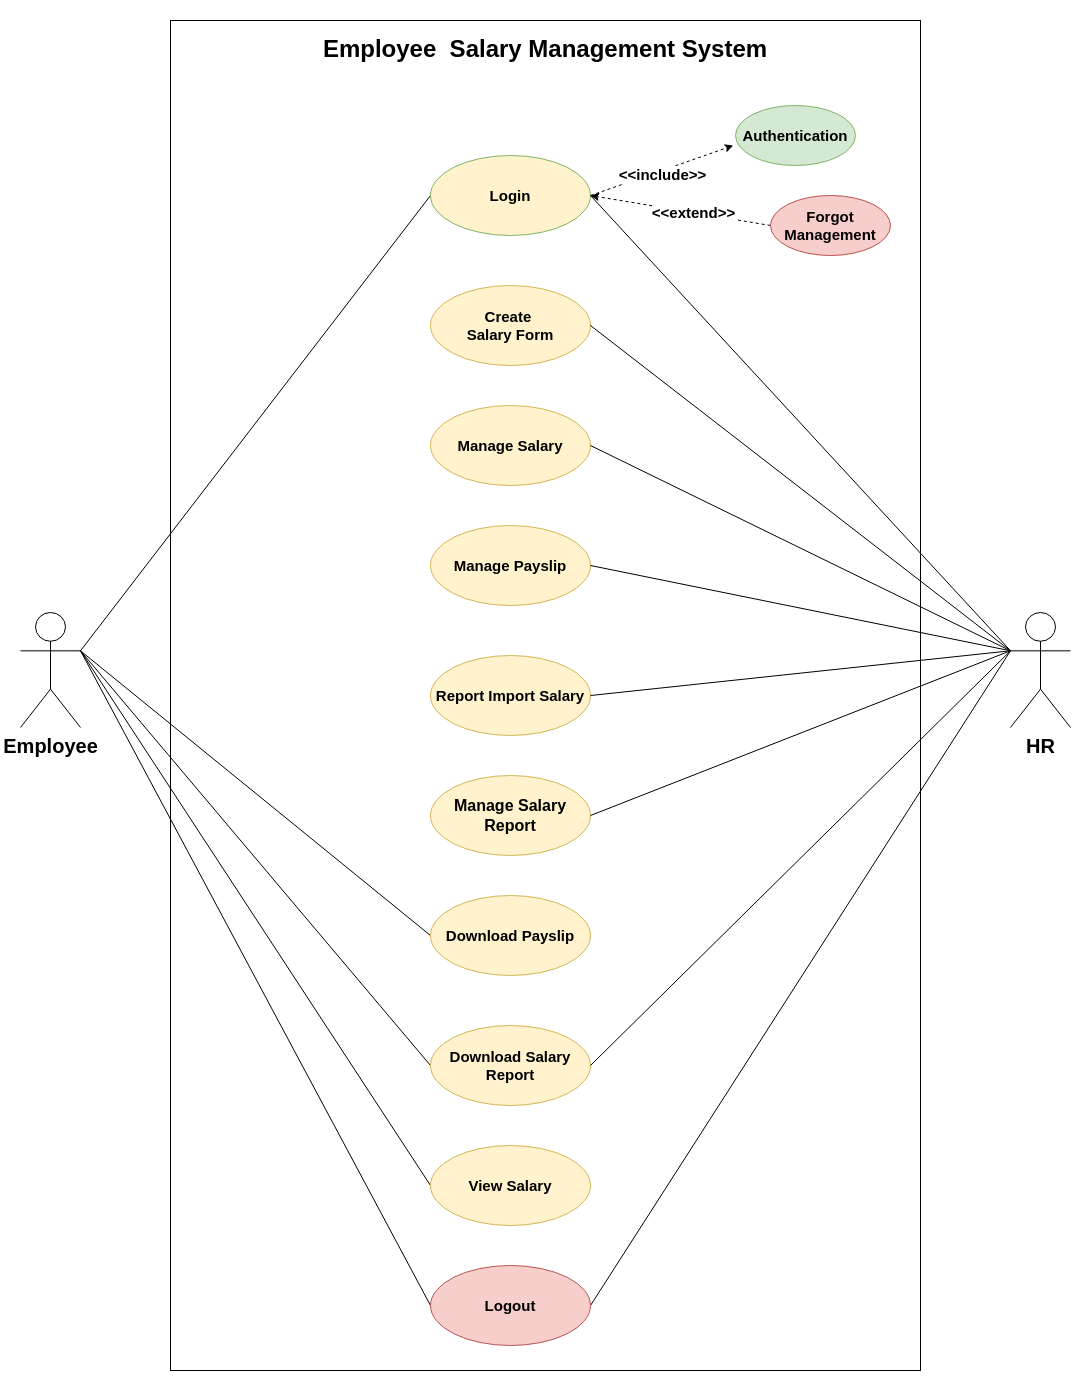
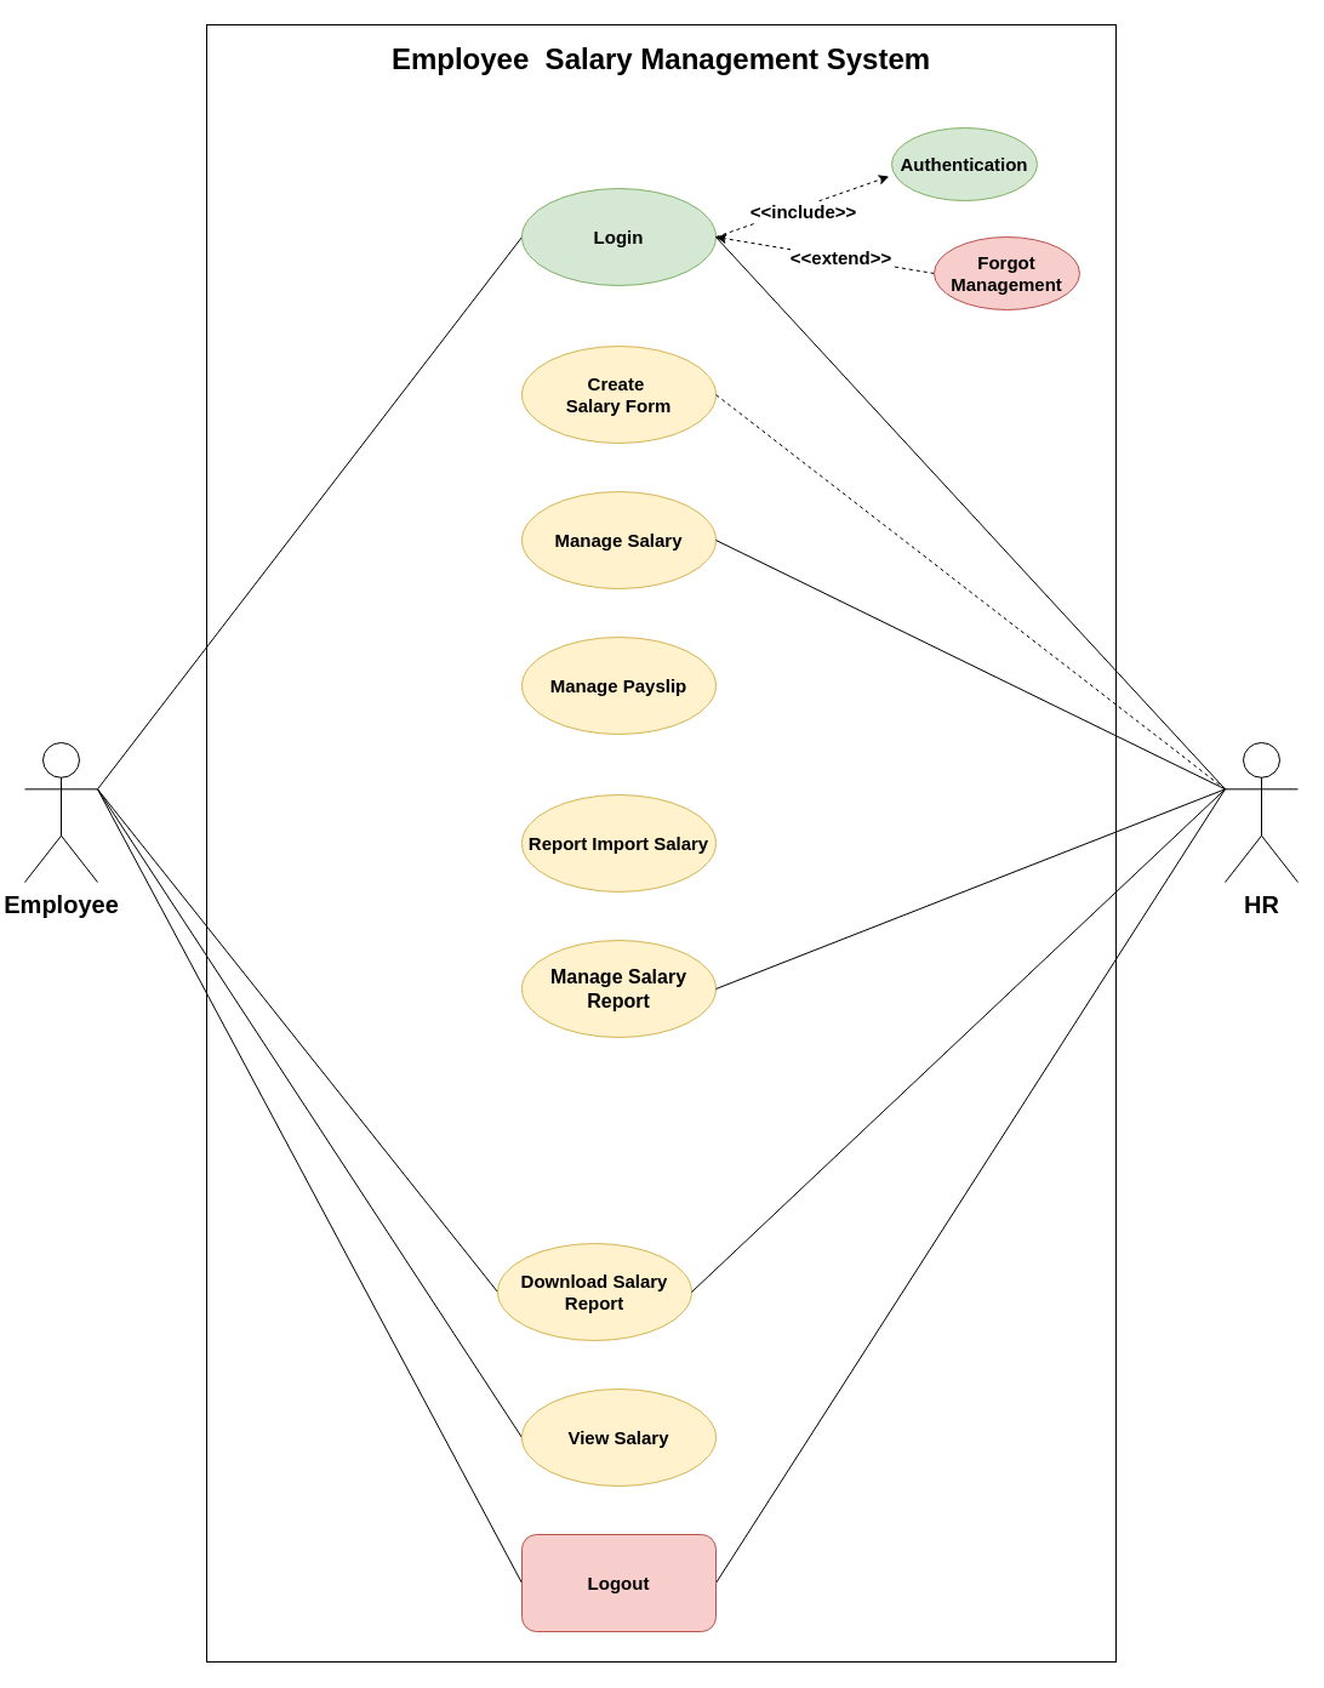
  <mxCell id="0" />
  <mxCell id="1" parent="0" />
  <mxCell id="2" value="" style="rounded=0;whiteSpace=wrap;html=1;" vertex="1" parent="1"><mxGeometry x="170" y="20" width="750" height="1350" as="geometry" /></mxCell>
  <mxCell id="3" value="&lt;font size=&quot;1&quot; style=&quot;&quot;&gt;&lt;b style=&quot;font-size: 20px;&quot;&gt;HR&lt;/b&gt;&lt;/font&gt;" style="shape=umlActor;verticalLabelPosition=bottom;verticalAlign=top;html=1;outlineConnect=0;" vertex="1" parent="1"><mxGeometry x="1010" y="612" width="60" height="115" as="geometry" /></mxCell>
  <mxCell id="4" style="rounded=0;orthogonalLoop=1;jettySize=auto;html=1;exitX=1;exitY=0.333;exitDx=0;exitDy=0;exitPerimeter=0;entryX=0;entryY=0.5;entryDx=0;entryDy=0;startArrow=none;startFill=0;endArrow=none;endFill=0;fontStyle=1;fontSize=15;" edge="1" parent="1" source="9" target="10"><mxGeometry relative="1" as="geometry"><mxPoint x="350" y="265" as="targetPoint" /></mxGeometry></mxCell>
  <mxCell id="5" style="rounded=0;orthogonalLoop=1;jettySize=auto;html=1;exitX=1;exitY=0.333;exitDx=0;exitDy=0;exitPerimeter=0;entryX=0;entryY=0.5;entryDx=0;entryDy=0;endArrow=none;endFill=0;fontStyle=1;fontSize=15;" edge="1" parent="1" source="9" target="27"><mxGeometry relative="1" as="geometry" /></mxCell>
  <mxCell id="6" style="rounded=0;orthogonalLoop=1;jettySize=auto;html=1;exitX=1;exitY=0.333;exitDx=0;exitDy=0;exitPerimeter=0;entryX=0;entryY=0.5;entryDx=0;entryDy=0;endArrow=none;endFill=0;fontStyle=1;fontSize=15;" edge="1" parent="1" source="9" target="17"><mxGeometry relative="1" as="geometry" /></mxCell>
  <mxCell id="7" style="rounded=0;orthogonalLoop=1;jettySize=auto;html=1;exitX=1;exitY=0.333;exitDx=0;exitDy=0;exitPerimeter=0;entryX=0;entryY=0.5;entryDx=0;entryDy=0;endArrow=none;endFill=0;fontStyle=1;fontSize=15;" edge="1" parent="1" source="9" target="18"><mxGeometry relative="1" as="geometry" /></mxCell>
- <mxCell id="8" style="rounded=0;orthogonalLoop=1;jettySize=auto;html=1;exitX=1;exitY=0.333;exitDx=0;exitDy=0;exitPerimeter=0;entryX=0;entryY=0.5;entryDx=0;entryDy=0;endArrow=none;endFill=0;fontStyle=1;fontSize=15;" edge="1" parent="1" source="9" target="16"><mxGeometry relative="1" as="geometry" /></mxCell>
  <mxCell id="9" value="&lt;font style=&quot;font-size: 20px;&quot;&gt;Employee&lt;/font&gt;" style="shape=umlActor;verticalLabelPosition=bottom;verticalAlign=top;html=1;outlineConnect=0;fontStyle=1;fontSize=15;" vertex="1" parent="1"><mxGeometry x="20" y="612" width="60" height="115" as="geometry" /></mxCell>
- <mxCell id="10" value="Login" style="ellipse;whiteSpace=wrap;html=1;fontStyle=1;fontSize=15;fillColor=#fff2cc;strokeColor=#82b366;" vertex="1" parent="1"><mxGeometry x="430" y="155" width="160" height="80" as="geometry" /></mxCell>
+ <mxCell id="10" value="Login" style="ellipse;whiteSpace=wrap;html=1;fontStyle=1;fontSize=15;fillColor=#d5e8d4;strokeColor=#82b366;" vertex="1" parent="1"><mxGeometry x="430" y="155" width="160" height="80" as="geometry" /></mxCell>
  <mxCell id="11" value="Create&amp;nbsp;&lt;br style=&quot;font-size: 15px;&quot;&gt;Salary Form" style="ellipse;whiteSpace=wrap;html=1;fontStyle=1;fontSize=15;fillColor=#fff2cc;strokeColor=#d6b656;" vertex="1" parent="1"><mxGeometry x="430" y="285" width="160" height="80" as="geometry" /></mxCell>
  <mxCell id="12" value="Manage Salary" style="ellipse;whiteSpace=wrap;html=1;fontStyle=1;fontSize=15;fillColor=#fff2cc;strokeColor=#d6b656;" vertex="1" parent="1"><mxGeometry x="430" y="405" width="160" height="80" as="geometry" /></mxCell>
  <mxCell id="13" value="Manage Payslip" style="ellipse;whiteSpace=wrap;html=1;fontStyle=1;fontSize=15;fillColor=#fff2cc;strokeColor=#d6b656;" vertex="1" parent="1"><mxGeometry x="430" y="525" width="160" height="80" as="geometry" /></mxCell>
  <mxCell id="14" value="Report Import Salary" style="ellipse;whiteSpace=wrap;html=1;fontStyle=1;fontSize=15;fillColor=#fff2cc;strokeColor=#d6b656;" vertex="1" parent="1"><mxGeometry x="430" y="655" width="160" height="80" as="geometry" /></mxCell>
  <mxCell id="15" value="&lt;font style=&quot;font-size: 16px;&quot;&gt;Manage Salary Report&lt;/font&gt;" style="ellipse;whiteSpace=wrap;html=1;fontStyle=1;fontSize=15;fillColor=#fff2cc;strokeColor=#d6b656;" vertex="1" parent="1"><mxGeometry x="430" y="775" width="160" height="80" as="geometry" /></mxCell>
- <mxCell id="16" value="Download Payslip" style="ellipse;whiteSpace=wrap;html=1;fontStyle=1;fontSize=15;fillColor=#fff2cc;strokeColor=#d6b656;" vertex="1" parent="1"><mxGeometry x="430" y="895" width="160" height="80" as="geometry" /></mxCell>
- <mxCell id="17" value="Download Salary Report" style="ellipse;whiteSpace=wrap;html=1;fontStyle=1;fontSize=15;fillColor=#fff2cc;strokeColor=#d6b656;" vertex="1" parent="1"><mxGeometry x="430" y="1025" width="160" height="80" as="geometry" /></mxCell>
+ <mxCell id="17" value="Download Salary Report" style="ellipse;whiteSpace=wrap;html=1;fontStyle=1;fontSize=15;fillColor=#fff2cc;strokeColor=#d6b656;" vertex="1" parent="1"><mxGeometry x="410" y="1025" width="160" height="80" as="geometry" /></mxCell>
  <mxCell id="18" value="View Salary" style="ellipse;whiteSpace=wrap;html=1;fontStyle=1;fontSize=15;fillColor=#fff2cc;strokeColor=#d6b656;" vertex="1" parent="1"><mxGeometry x="430" y="1145" width="160" height="80" as="geometry" /></mxCell>
  <mxCell id="19" style="rounded=0;orthogonalLoop=1;jettySize=auto;html=1;exitX=0;exitY=0.333;exitDx=0;exitDy=0;exitPerimeter=0;entryX=1;entryY=0.5;entryDx=0;entryDy=0;endArrow=none;endFill=0;fontStyle=1;fontSize=15;" edge="1" parent="1" source="3" target="27"><mxGeometry relative="1" as="geometry" /></mxCell>
  <mxCell id="20" style="rounded=0;orthogonalLoop=1;jettySize=auto;html=1;exitX=0;exitY=0.333;exitDx=0;exitDy=0;exitPerimeter=0;entryX=1;entryY=0.5;entryDx=0;entryDy=0;endArrow=none;endFill=0;fontStyle=1;fontSize=15;" edge="1" parent="1" source="3" target="10"><mxGeometry relative="1" as="geometry" /></mxCell>
- <mxCell id="21" style="rounded=0;orthogonalLoop=1;jettySize=auto;html=1;exitX=0;exitY=0.333;exitDx=0;exitDy=0;exitPerimeter=0;entryX=1;entryY=0.5;entryDx=0;entryDy=0;endArrow=none;endFill=0;fontStyle=1;fontSize=15;" edge="1" parent="1" source="3" target="11"><mxGeometry relative="1" as="geometry" /></mxCell>
+ <mxCell id="21" style="rounded=0;orthogonalLoop=1;jettySize=auto;html=1;exitX=0;exitY=0.333;exitDx=0;exitDy=0;exitPerimeter=0;entryX=1;entryY=0.5;entryDx=0;entryDy=0;endArrow=none;endFill=0;fontStyle=1;fontSize=15;dashed=1;" edge="1" parent="1" source="3" target="11"><mxGeometry relative="1" as="geometry" /></mxCell>
  <mxCell id="22" style="rounded=0;orthogonalLoop=1;jettySize=auto;html=1;exitX=0;exitY=0.333;exitDx=0;exitDy=0;exitPerimeter=0;entryX=1;entryY=0.5;entryDx=0;entryDy=0;endArrow=none;endFill=0;fontStyle=1;fontSize=15;" edge="1" parent="1" source="3" target="12"><mxGeometry relative="1" as="geometry" /></mxCell>
- <mxCell id="23" style="rounded=0;orthogonalLoop=1;jettySize=auto;html=1;exitX=0;exitY=0.333;exitDx=0;exitDy=0;exitPerimeter=0;entryX=1;entryY=0.5;entryDx=0;entryDy=0;endArrow=none;endFill=0;fontStyle=1;fontSize=15;" edge="1" parent="1" source="3" target="13"><mxGeometry relative="1" as="geometry" /></mxCell>
- <mxCell id="24" style="rounded=0;orthogonalLoop=1;jettySize=auto;html=1;exitX=0;exitY=0.333;exitDx=0;exitDy=0;exitPerimeter=0;entryX=1;entryY=0.5;entryDx=0;entryDy=0;endArrow=none;endFill=0;fontStyle=1;fontSize=15;" edge="1" parent="1" source="3" target="14"><mxGeometry relative="1" as="geometry" /></mxCell>
  <mxCell id="25" style="rounded=0;orthogonalLoop=1;jettySize=auto;html=1;exitX=0;exitY=0.333;exitDx=0;exitDy=0;exitPerimeter=0;entryX=1;entryY=0.5;entryDx=0;entryDy=0;endArrow=none;endFill=0;fontStyle=1;fontSize=15;" edge="1" parent="1" source="3" target="15"><mxGeometry relative="1" as="geometry" /></mxCell>
  <mxCell id="26" style="rounded=0;orthogonalLoop=1;jettySize=auto;html=1;exitX=0;exitY=0.333;exitDx=0;exitDy=0;exitPerimeter=0;entryX=1;entryY=0.5;entryDx=0;entryDy=0;endArrow=none;endFill=0;fontStyle=1;fontSize=15;" edge="1" parent="1" source="3" target="17"><mxGeometry relative="1" as="geometry" /></mxCell>
- <mxCell id="27" value="Logout" style="ellipse;whiteSpace=wrap;html=1;fontStyle=1;fontSize=15;fillColor=#f8cecc;strokeColor=#b85450;" vertex="1" parent="1"><mxGeometry x="430" y="1265" width="160" height="80" as="geometry" /></mxCell>
+ <mxCell id="27" value="Logout" style="whiteSpace=wrap;html=1;fontStyle=1;fontSize=15;fillColor=#f8cecc;strokeColor=#b85450;rounded=1;" vertex="1" parent="1"><mxGeometry x="430" y="1265" width="160" height="80" as="geometry" /></mxCell>
  <mxCell id="28" value="Authentication" style="ellipse;whiteSpace=wrap;html=1;fontStyle=1;fontSize=15;fillColor=#d5e8d4;strokeColor=#82b366;" vertex="1" parent="1"><mxGeometry x="735" y="105" width="120" height="60" as="geometry" /></mxCell>
  <mxCell id="29" style="rounded=0;orthogonalLoop=1;jettySize=auto;html=1;exitX=0;exitY=0.5;exitDx=0;exitDy=0;entryX=1;entryY=0.5;entryDx=0;entryDy=0;dashed=1;fontStyle=1;fontSize=15;" edge="1" parent="1" source="31" target="10"><mxGeometry relative="1" as="geometry" /></mxCell>
  <mxCell id="30" value="&amp;lt;&amp;lt;extend&amp;gt;&amp;gt;" style="edgeLabel;html=1;align=center;verticalAlign=middle;resizable=0;points=[];fontStyle=1;fontSize=15;" vertex="1" connectable="0" parent="29"><mxGeometry x="-0.131" y="-1" relative="1" as="geometry"><mxPoint as="offset" /></mxGeometry></mxCell>
  <mxCell id="31" value="Forgot Management" style="ellipse;whiteSpace=wrap;html=1;fontStyle=1;fontSize=15;fillColor=#f8cecc;strokeColor=#b85450;" vertex="1" parent="1"><mxGeometry x="770" y="195" width="120" height="60" as="geometry" /></mxCell>
  <mxCell id="32" style="rounded=0;orthogonalLoop=1;jettySize=auto;html=1;exitX=1;exitY=0.5;exitDx=0;exitDy=0;entryX=-0.018;entryY=0.667;entryDx=0;entryDy=0;entryPerimeter=0;dashed=1;fontStyle=1;fontSize=15;" edge="1" parent="1" source="10" target="28"><mxGeometry relative="1" as="geometry" /></mxCell>
  <mxCell id="33" value="&amp;lt;&amp;lt;include&amp;gt;&amp;gt;" style="edgeLabel;html=1;align=center;verticalAlign=middle;resizable=0;points=[];fontStyle=1;fontSize=15;" vertex="1" connectable="0" parent="32"><mxGeometry x="-0.007" y="-2" relative="1" as="geometry"><mxPoint y="1" as="offset" /></mxGeometry></mxCell>
  <mxCell id="34" value="&lt;b&gt;&lt;font style=&quot;font-size: 24px;&quot;&gt;Employee&amp;nbsp; Salary Management System&lt;/font&gt;&lt;/b&gt;" style="text;html=1;align=center;verticalAlign=middle;whiteSpace=wrap;rounded=0;" vertex="1" parent="1"><mxGeometry x="295" y="25" width="500" height="48" as="geometry" /></mxCell>
